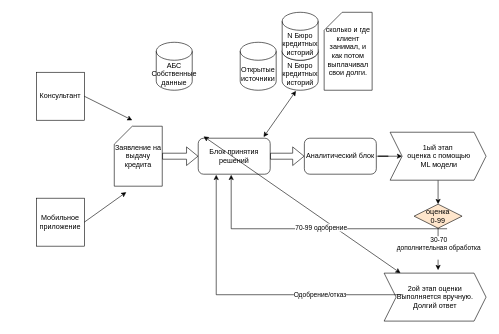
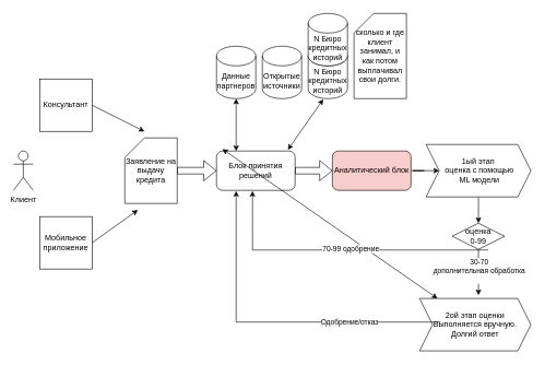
  <mxCell id="0" />
  <mxCell id="1" parent="0" />
  <mxCell id="2" value="Консультант" style="whiteSpace=wrap;html=1;aspect=fixed;" vertex="1" parent="1"><mxGeometry x="60" y="120" width="80" height="80" as="geometry" /></mxCell>
  <mxCell id="3" value="Мобильное приложение" style="whiteSpace=wrap;html=1;aspect=fixed;" vertex="1" parent="1"><mxGeometry x="60" y="330" width="80" height="80" as="geometry" /></mxCell>
  <mxCell id="4" value="Заявление на выдачу кредита" style="shape=card;whiteSpace=wrap;html=1;" vertex="1" parent="1"><mxGeometry x="190" y="210" width="80" height="100" as="geometry" /></mxCell>
  <mxCell id="5" value="" style="endArrow=classic;html=1;rounded=0;exitX=1;exitY=0.5;exitDx=0;exitDy=0;" edge="1" parent="1" source="2"><mxGeometry width="50" height="50" relative="1" as="geometry"><mxPoint x="400" y="380" as="sourcePoint" /><mxPoint x="220" y="200" as="targetPoint" /></mxGeometry></mxCell>
  <mxCell id="6" value="" style="endArrow=classic;html=1;rounded=0;exitX=1;exitY=0.5;exitDx=0;exitDy=0;" edge="1" parent="1" source="3"><mxGeometry width="50" height="50" relative="1" as="geometry"><mxPoint x="400" y="380" as="sourcePoint" /><mxPoint x="210" y="320" as="targetPoint" /></mxGeometry></mxCell>
+ <mxCell id="7" value="Клиент" style="shape=umlActor;verticalLabelPosition=bottom;verticalAlign=top;html=1;outlineConnect=0;" vertex="1" parent="1"><mxGeometry x="20" y="230" width="30" height="60" as="geometry" /></mxCell>
  <mxCell id="8" value="Блок принятия решений" style="rounded=1;whiteSpace=wrap;html=1;" vertex="1" parent="1"><mxGeometry x="330" y="230" width="120" height="60" as="geometry" /></mxCell>
  <mxCell id="9" value="" style="shape=flexArrow;endArrow=classic;html=1;rounded=0;exitX=1;exitY=0.5;exitDx=0;exitDy=0;exitPerimeter=0;" edge="1" parent="1" target="8"><mxGeometry width="50" height="50" relative="1" as="geometry"><mxPoint x="270" y="260" as="sourcePoint" /><mxPoint x="330" y="255" as="targetPoint" /></mxGeometry></mxCell>
- <mxCell id="10" value="АБС&lt;div&gt;Собственные данные&lt;/div&gt;" style="shape=cylinder3;whiteSpace=wrap;html=1;boundedLbl=1;backgroundOutline=1;size=15;" vertex="1" parent="1"><mxGeometry x="260" y="70" width="60" height="80" as="geometry" /></mxCell>
+ <mxCell id="11" value="Данные партнеров" style="shape=cylinder3;whiteSpace=wrap;html=1;boundedLbl=1;backgroundOutline=1;size=15;" vertex="1" parent="1"><mxGeometry x="330" y="70" width="60" height="80" as="geometry" /></mxCell>
  <mxCell id="12" value="Открытые источники" style="shape=cylinder3;whiteSpace=wrap;html=1;boundedLbl=1;backgroundOutline=1;size=15;" vertex="1" parent="1"><mxGeometry x="400" y="70" width="60" height="80" as="geometry" /></mxCell>
  <mxCell id="13" value="N Бюро кредитных историй" style="shape=cylinder3;whiteSpace=wrap;html=1;boundedLbl=1;backgroundOutline=1;size=15;" vertex="1" parent="1"><mxGeometry x="470" y="70" width="60" height="80" as="geometry" /></mxCell>
  <mxCell id="14" value="N Бюро кредитных историй" style="shape=cylinder3;whiteSpace=wrap;html=1;boundedLbl=1;backgroundOutline=1;size=15;" vertex="1" parent="1"><mxGeometry x="470" y="20" width="60" height="80" as="geometry" /></mxCell>
  <mxCell id="15" value="" style="endArrow=classic;startArrow=classic;html=1;rounded=0;exitX=0.075;exitY=-0.05;exitDx=0;exitDy=0;exitPerimeter=0;" edge="1" parent="1" source="8" target="25"><mxGeometry width="50" height="50" relative="1" as="geometry"><mxPoint x="400" y="380" as="sourcePoint" /><mxPoint x="450" y="330" as="targetPoint" /></mxGeometry></mxCell>
+ <mxCell id="16" value="" style="endArrow=classic;startArrow=classic;html=1;rounded=0;entryX=0.5;entryY=1;entryDx=0;entryDy=0;entryPerimeter=0;exitX=0.25;exitY=0;exitDx=0;exitDy=0;" edge="1" parent="1" source="8" target="11"><mxGeometry width="50" height="50" relative="1" as="geometry"><mxPoint x="400" y="380" as="sourcePoint" /><mxPoint x="450" y="330" as="targetPoint" /></mxGeometry></mxCell>
  <mxCell id="17" value="" style="endArrow=classic;startArrow=classic;html=1;rounded=0;entryX=0.383;entryY=1.013;entryDx=0;entryDy=0;entryPerimeter=0;exitX=0.908;exitY=-0.033;exitDx=0;exitDy=0;exitPerimeter=0;" edge="1" parent="1" source="8" target="13"><mxGeometry width="50" height="50" relative="1" as="geometry"><mxPoint x="400" y="380" as="sourcePoint" /><mxPoint x="450" y="330" as="targetPoint" /></mxGeometry></mxCell>
  <mxCell id="18" value="сколько и где клиент занимал, и как потом выплачивал свои долги." style="shape=card;whiteSpace=wrap;html=1;" vertex="1" parent="1"><mxGeometry x="540" y="20" width="80" height="130" as="geometry" /></mxCell>
  <mxCell id="19" value="" style="edgeStyle=orthogonalEdgeStyle;rounded=0;orthogonalLoop=1;jettySize=auto;html=1;" edge="1" parent="1" source="20" target="23"><mxGeometry relative="1" as="geometry" /></mxCell>
- <mxCell id="20" value="Аналитический блок" style="rounded=1;whiteSpace=wrap;html=1;" vertex="1" parent="1"><mxGeometry x="507" y="230" width="120" height="60" as="geometry" /></mxCell>
+ <mxCell id="20" value="Аналитический блок" style="rounded=1;whiteSpace=wrap;html=1;fillColor=#f8cecc;" vertex="1" parent="1"><mxGeometry x="507" y="230" width="120" height="60" as="geometry" /></mxCell>
  <mxCell id="21" value="" style="shape=flexArrow;endArrow=classic;html=1;rounded=0;exitX=1;exitY=0.5;exitDx=0;exitDy=0;entryX=0;entryY=0.5;entryDx=0;entryDy=0;" edge="1" parent="1" source="8" target="20"><mxGeometry width="50" height="50" relative="1" as="geometry"><mxPoint x="400" y="380" as="sourcePoint" /><mxPoint x="450" y="330" as="targetPoint" /></mxGeometry></mxCell>
  <mxCell id="22" value="" style="edgeStyle=orthogonalEdgeStyle;rounded=0;orthogonalLoop=1;jettySize=auto;html=1;" edge="1" parent="1" source="23" target="26"><mxGeometry relative="1" as="geometry" /></mxCell>
  <mxCell id="23" value="1ый этап&lt;div&gt;&amp;nbsp;оценка с помощью&lt;/div&gt;&lt;div&gt;&amp;nbsp;ML модели&lt;/div&gt;" style="shape=step;perimeter=stepPerimeter;whiteSpace=wrap;html=1;fixedSize=1;" vertex="1" parent="1"><mxGeometry x="650" y="220" width="160" height="80" as="geometry" /></mxCell>
  <mxCell id="24" style="edgeStyle=orthogonalEdgeStyle;rounded=0;orthogonalLoop=1;jettySize=auto;html=1;exitX=1;exitY=0.75;exitDx=0;exitDy=0;" edge="1" parent="1" source="25"><mxGeometry relative="1" as="geometry"><mxPoint x="780" y="510" as="targetPoint" /></mxGeometry></mxCell>
  <mxCell id="25" value="2ой этап оценки&lt;div&gt;Выполняется вручную. Долгий ответ&lt;/div&gt;" style="shape=step;perimeter=stepPerimeter;whiteSpace=wrap;html=1;fixedSize=1;" vertex="1" parent="1"><mxGeometry x="640" y="455" width="170" height="80" as="geometry" /></mxCell>
- <mxCell id="26" value="&lt;span style=&quot;text-wrap-mode: nowrap;&quot;&gt;оценка&lt;br&gt;0-99&lt;/span&gt;" style="rhombus;whiteSpace=wrap;html=1;fillColor=#ffe6cc;" vertex="1" parent="1"><mxGeometry x="690" y="340" width="80" height="40" as="geometry" /></mxCell>
+ <mxCell id="26" value="&lt;span style=&quot;text-wrap-mode: nowrap;&quot;&gt;оценка&lt;br&gt;0-99&lt;/span&gt;" style="rhombus;whiteSpace=wrap;html=1;" vertex="1" parent="1"><mxGeometry x="690" y="340" width="80" height="40" as="geometry" /></mxCell>
  <mxCell id="27" value="" style="endArrow=classic;html=1;rounded=0;exitX=0.5;exitY=1;exitDx=0;exitDy=0;entryX=0.333;entryY=1;entryDx=0;entryDy=0;entryPerimeter=0;" edge="1" parent="1"><mxGeometry width="50" height="50" relative="1" as="geometry"><mxPoint x="745" y="381" as="sourcePoint" /><mxPoint x="384.96" y="291" as="targetPoint" /><Array as="points"><mxPoint x="385" y="381" /></Array></mxGeometry></mxCell>
  <mxCell id="28" value="70-99 одобрение" style="edgeLabel;html=1;align=center;verticalAlign=middle;resizable=0;points=[];" vertex="1" connectable="0" parent="27"><mxGeometry x="-0.062" y="-4" relative="1" as="geometry"><mxPoint y="1" as="offset" /></mxGeometry></mxCell>
  <mxCell id="29" value="" style="endArrow=classic;html=1;rounded=0;" edge="1" parent="1"><mxGeometry width="50" height="50" relative="1" as="geometry"><mxPoint x="730" y="380" as="sourcePoint" /><mxPoint x="730" y="450" as="targetPoint" /></mxGeometry></mxCell>
  <mxCell id="30" value="30-70&lt;div&gt;дополнительная обработка&lt;/div&gt;&lt;div&gt;&lt;br&gt;&lt;/div&gt;" style="edgeLabel;html=1;align=center;verticalAlign=middle;resizable=0;points=[];" vertex="1" connectable="0" parent="29"><mxGeometry y="1" relative="1" as="geometry"><mxPoint x="-1" y="-3" as="offset" /></mxGeometry></mxCell>
  <mxCell id="31" value="" style="endArrow=classic;html=1;rounded=0;exitX=0;exitY=0.5;exitDx=0;exitDy=0;entryX=0.15;entryY=1.083;entryDx=0;entryDy=0;entryPerimeter=0;" edge="1" parent="1"><mxGeometry width="50" height="50" relative="1" as="geometry"><mxPoint x="672" y="491" as="sourcePoint" /><mxPoint x="360" y="290.98" as="targetPoint" /><Array as="points"><mxPoint x="360" y="491" /></Array></mxGeometry></mxCell>
  <mxCell id="32" value="Одобрение/отказ" style="edgeLabel;html=1;align=center;verticalAlign=middle;resizable=0;points=[];" vertex="1" connectable="0" parent="31"><mxGeometry x="0.035" y="-3" relative="1" as="geometry"><mxPoint x="125" y="3" as="offset" /></mxGeometry></mxCell>
